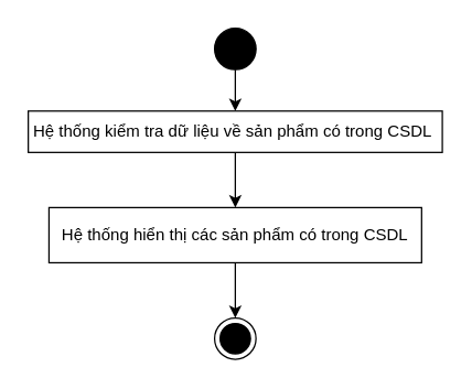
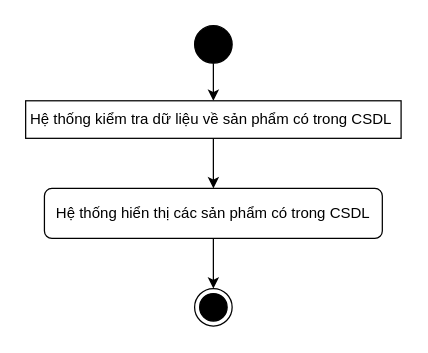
  <mxCell id="0" />
  <mxCell id="1" parent="0" />
  <mxCell id="2" style="edgeStyle=orthogonalEdgeStyle;rounded=0;orthogonalLoop=1;jettySize=auto;html=1;exitX=0.5;exitY=1;exitDx=0;exitDy=0;entryX=0.5;entryY=0;entryDx=0;entryDy=0;" edge="1" parent="1" source="3" target="5"><mxGeometry relative="1" as="geometry" /></mxCell>
  <mxCell id="3" value="" style="ellipse;fillColor=strokeColor;html=1;" vertex="1" parent="1"><mxGeometry x="155" y="20" width="30" height="30" as="geometry" /></mxCell>
  <mxCell id="4" style="edgeStyle=orthogonalEdgeStyle;rounded=0;orthogonalLoop=1;jettySize=auto;html=1;exitX=0.5;exitY=1;exitDx=0;exitDy=0;entryX=0.5;entryY=0;entryDx=0;entryDy=0;" edge="1" parent="1" source="5" target="6"><mxGeometry relative="1" as="geometry" /></mxCell>
  <mxCell id="5" value="Hệ thống kiểm tra dữ liệu về sản phẩm có trong CSDL&amp;nbsp;" style="rounded=0;whiteSpace=wrap;html=1;" vertex="1" parent="1"><mxGeometry x="20" y="80" width="300" height="30" as="geometry" /></mxCell>
- <mxCell id="6" value="Hệ thống hiển thị các sản phẩm có trong CSDL" style="rounded=0;whiteSpace=wrap;html=1;" vertex="1" parent="1"><mxGeometry x="35" y="150" width="270" height="40" as="geometry" /></mxCell>
+ <mxCell id="6" value="Hệ thống hiển thị các sản phẩm có trong CSDL" style="whiteSpace=wrap;html=1;rounded=1;" vertex="1" parent="1"><mxGeometry x="35" y="150" width="270" height="40" as="geometry" /></mxCell>
  <mxCell id="7" value="" style="ellipse;html=1;shape=endState;fillColor=strokeColor;" vertex="1" parent="1"><mxGeometry x="155" y="230" width="30" height="30" as="geometry" /></mxCell>
  <mxCell id="8" style="edgeStyle=orthogonalEdgeStyle;rounded=0;orthogonalLoop=1;jettySize=auto;html=1;exitX=0.5;exitY=1;exitDx=0;exitDy=0;entryX=0.5;entryY=0;entryDx=0;entryDy=0;" edge="1" parent="1" source="6" target="7"><mxGeometry relative="1" as="geometry" /></mxCell>
